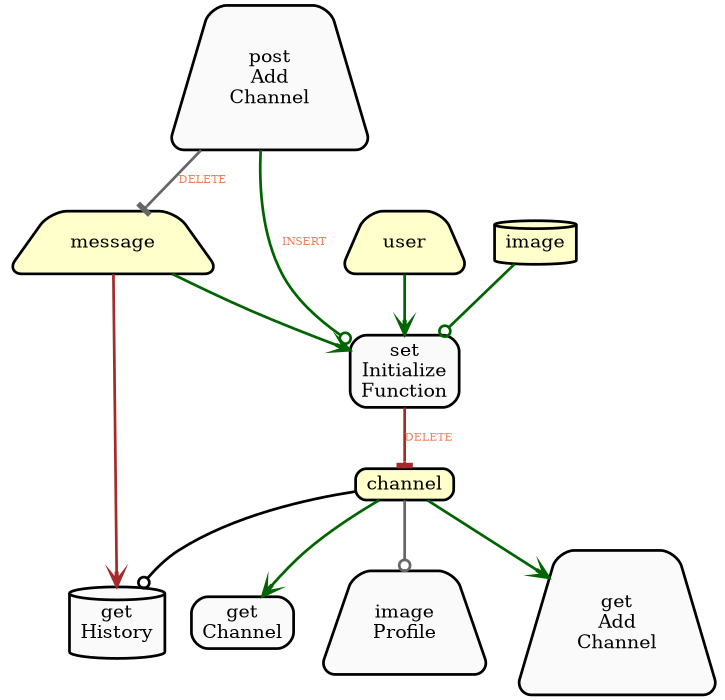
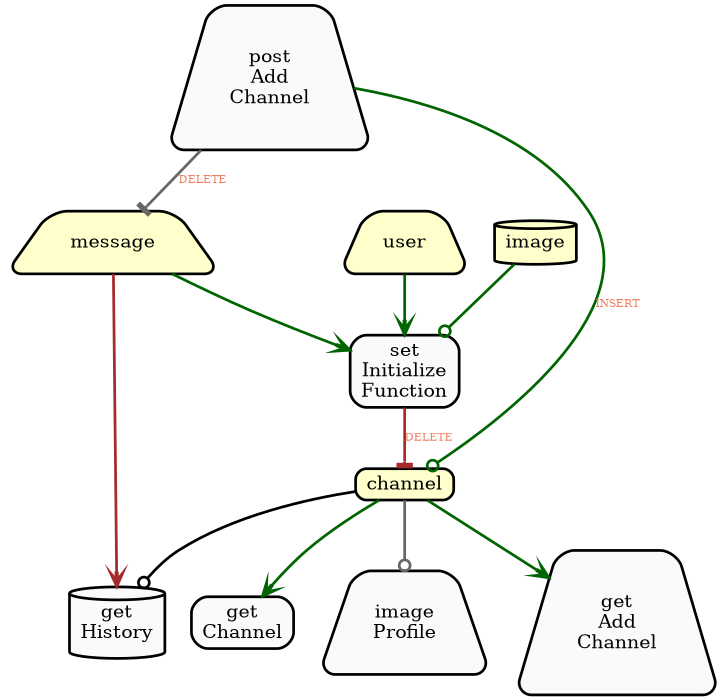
  digraph {
    fontname="DejaVu Serif"
    node [fillcolor="#fafafa" fontname="DejaVu Serif" shape=trapezium style="filled, bold, rounded"]
    edge [arrowhead=vee color=darkgreen fontname="DejaVu Serif" fontsize=8 style=bold]
    n1 [fillcolor="#ffffcc" height=0.2 label=user width=0.2]
    n2 [height=0.2 label="set\nInitialize\nFunction" shape=box width=0.2]
    n3 [fillcolor="#ffffcc" height=0.2 label=channel shape=box width=0.2]
    n4 [fillcolor="#ffffcc" height=0.2 label=message width=0.2]
    n5 [height=0.2 label="get\nHistory" shape=cylinder width=0.2]
    n6 [height=0.2 label="image\nProfile" width=0.2]
    n7 [height=0.2 label="get\nAdd\nChannel" width=0.2]
    n8 [height=0.2 label="get\nChannel" shape=box width=0.2]
    n9 [fillcolor="#ffffcc" height=0.2 label=image shape=cylinder width=0.2]
    n10 [height=0.2 label="post\nAdd\nChannel" width=0.2]
    n1 -> n2
    n2 -> n3 [arrowhead=tee color=brown fontcolor="#f08060" label=DELETE]
    n3 -> n5 [arrowhead=odot color=black]
    n3 -> n6 [arrowhead=odot color=gray40]
    n3 -> n7
    n3 -> n8
    n4 -> n2
    n4 -> n5 [color=brown]
    n9 -> n2 [arrowhead=odot]
-   n10 -> n2 [arrowhead=odot fontcolor="#f08060" label=INSERT]
+   n10 -> n3 [arrowhead=odot fontcolor="#f08060" label=INSERT]
    n10 -> n4 [arrowhead=tee color=gray40 fontcolor="#f08060" label=DELETE]
  }
